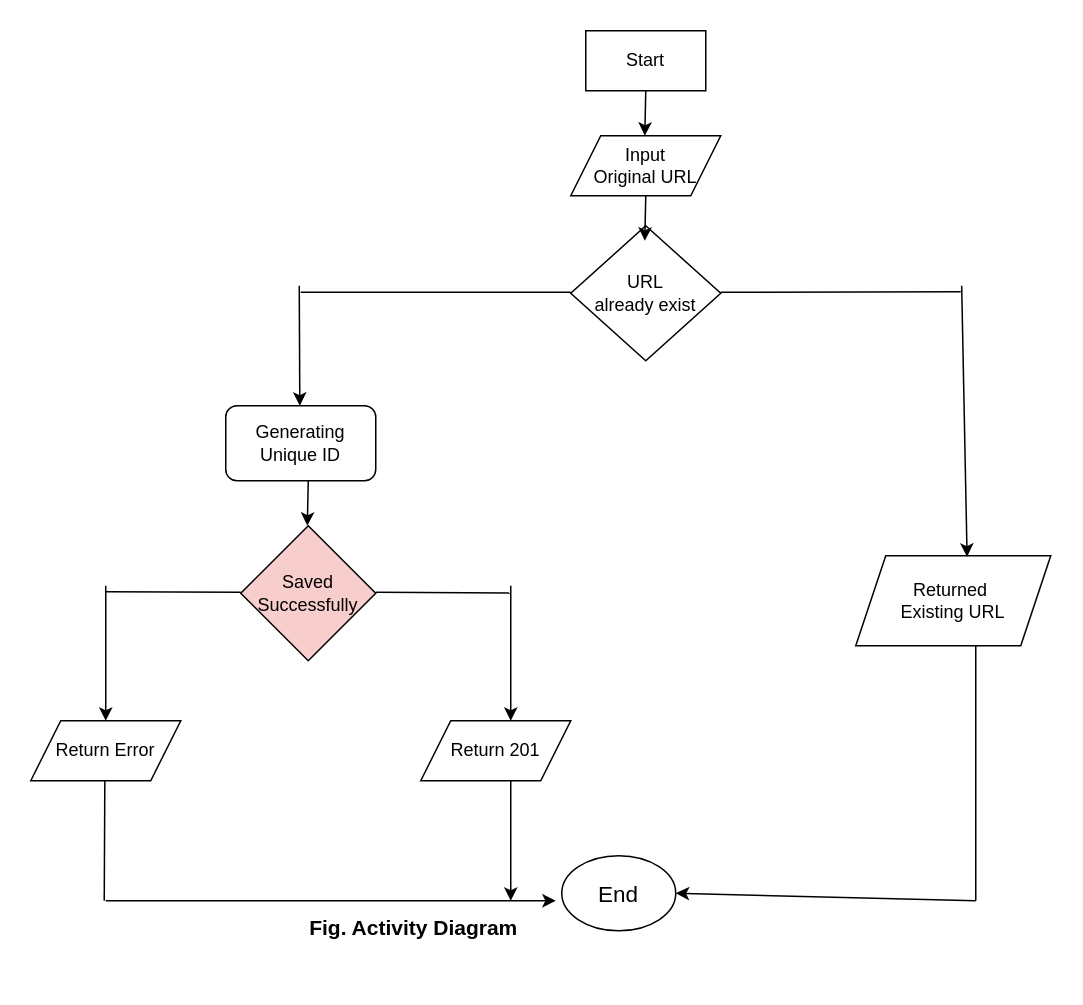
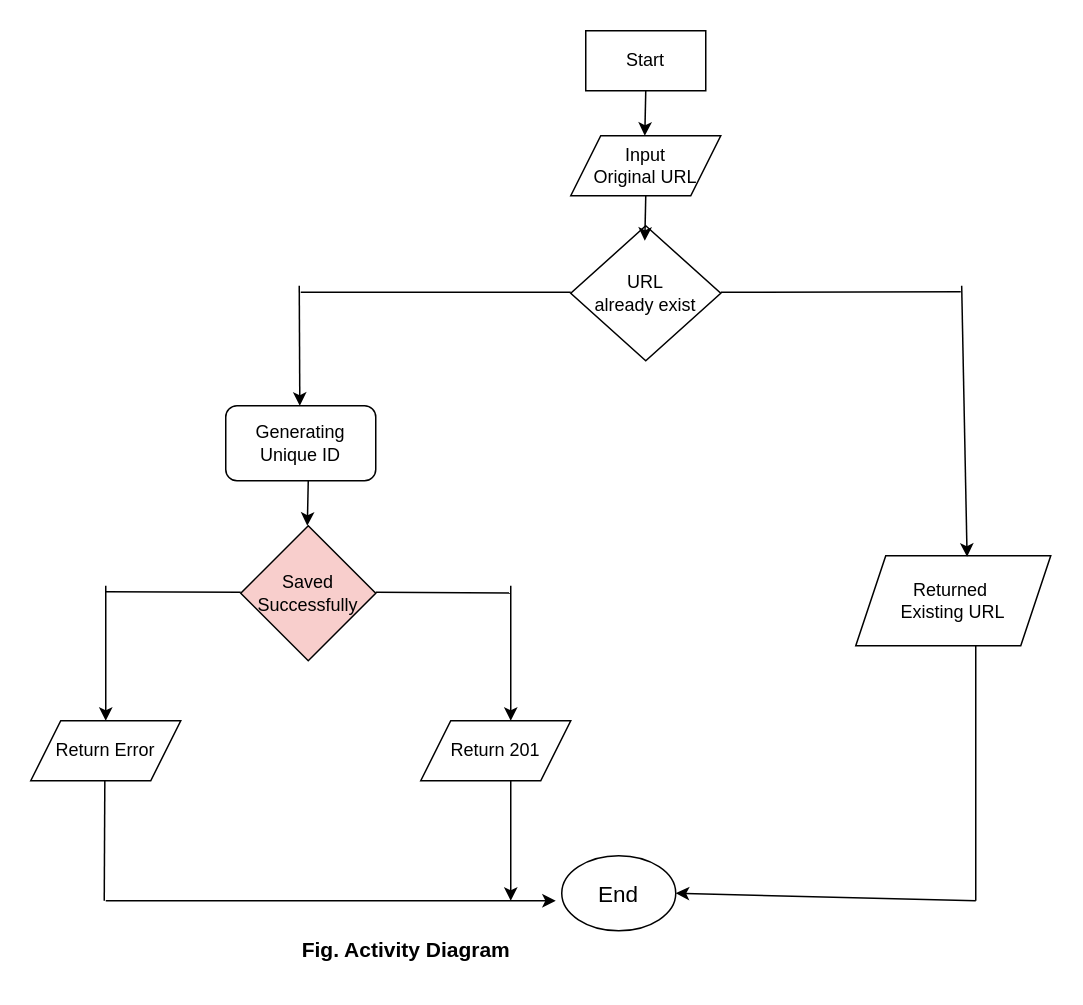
  <mxCell id="0" />
  <mxCell id="1" parent="0" />
  <mxCell id="2" value="Start" style="whiteSpace=wrap;html=1;rounded=0;" vertex="1" parent="1"><mxGeometry x="390" y="20" width="80" height="40" as="geometry" /></mxCell>
  <mxCell id="3" value="Input&lt;div&gt;Original URL&lt;/div&gt;" style="shape=parallelogram;perimeter=parallelogramPerimeter;whiteSpace=wrap;html=1;fixedSize=1;" vertex="1" parent="1"><mxGeometry x="380" y="90" width="100" height="40" as="geometry" /></mxCell>
  <mxCell id="4" value="URL&lt;div&gt;already exist&lt;/div&gt;" style="rhombus;whiteSpace=wrap;html=1;" vertex="1" parent="1"><mxGeometry x="380" y="150" width="100" height="90" as="geometry" /></mxCell>
  <mxCell id="5" value="Generating Unique ID" style="rounded=1;whiteSpace=wrap;html=1;" vertex="1" parent="1"><mxGeometry x="150" y="270" width="100" height="50" as="geometry" /></mxCell>
  <mxCell id="6" value="Saved&lt;br&gt;Successfully" style="rhombus;whiteSpace=wrap;html=1;fillColor=#f8cecc;" vertex="1" parent="1"><mxGeometry x="160" y="350" width="90" height="90" as="geometry" /></mxCell>
  <mxCell id="7" value="Return Error" style="shape=parallelogram;perimeter=parallelogramPerimeter;whiteSpace=wrap;html=1;fixedSize=1;" vertex="1" parent="1"><mxGeometry x="20" y="480" width="100" height="40" as="geometry" /></mxCell>
  <mxCell id="8" value="Return 201" style="shape=parallelogram;perimeter=parallelogramPerimeter;whiteSpace=wrap;html=1;fixedSize=1;" vertex="1" parent="1"><mxGeometry x="280" y="480" width="100" height="40" as="geometry" /></mxCell>
  <mxCell id="9" value="Returned&amp;nbsp;&lt;div&gt;Existing URL&lt;/div&gt;" style="shape=parallelogram;perimeter=parallelogramPerimeter;whiteSpace=wrap;html=1;fixedSize=1;" vertex="1" parent="1"><mxGeometry x="570" y="370" width="130" height="60" as="geometry" /></mxCell>
  <mxCell id="10" value="" style="endArrow=classic;html=1;rounded=0;exitX=0.5;exitY=1;exitDx=0;exitDy=0;" edge="1" parent="1" source="2"><mxGeometry width="50" height="50" relative="1" as="geometry"><mxPoint x="430" y="70" as="sourcePoint" /><mxPoint x="429.38" y="90" as="targetPoint" /></mxGeometry></mxCell>
  <mxCell id="11" value="" style="endArrow=none;html=1;rounded=0;" edge="1" parent="1"><mxGeometry width="50" height="50" relative="1" as="geometry"><mxPoint x="200" y="194.37" as="sourcePoint" /><mxPoint x="380" y="194.37" as="targetPoint" /></mxGeometry></mxCell>
  <mxCell id="12" value="" style="endArrow=none;html=1;rounded=0;" edge="1" parent="1"><mxGeometry width="50" height="50" relative="1" as="geometry"><mxPoint x="480" y="194.37" as="sourcePoint" /><mxPoint x="640" y="194" as="targetPoint" /></mxGeometry></mxCell>
  <mxCell id="13" value="" style="endArrow=classic;html=1;rounded=0;exitX=0.5;exitY=1;exitDx=0;exitDy=0;" edge="1" parent="1"><mxGeometry width="50" height="50" relative="1" as="geometry"><mxPoint x="430" y="130" as="sourcePoint" /><mxPoint x="429.38" y="160" as="targetPoint" /></mxGeometry></mxCell>
  <mxCell id="14" value="" style="endArrow=classic;html=1;rounded=0;exitX=0.5;exitY=1;exitDx=0;exitDy=0;entryX=0.571;entryY=0.012;entryDx=0;entryDy=0;entryPerimeter=0;" edge="1" parent="1" target="9"><mxGeometry width="50" height="50" relative="1" as="geometry"><mxPoint x="640.62" y="190" as="sourcePoint" /><mxPoint x="640" y="220" as="targetPoint" /></mxGeometry></mxCell>
  <mxCell id="15" value="" style="endArrow=classic;html=1;rounded=0;" edge="1" parent="1"><mxGeometry width="50" height="50" relative="1" as="geometry"><mxPoint x="199" y="190" as="sourcePoint" /><mxPoint x="199.38" y="270" as="targetPoint" /></mxGeometry></mxCell>
  <mxCell id="16" value="" style="endArrow=classic;html=1;rounded=0;exitX=0.5;exitY=1;exitDx=0;exitDy=0;" edge="1" parent="1"><mxGeometry width="50" height="50" relative="1" as="geometry"><mxPoint x="205" y="320" as="sourcePoint" /><mxPoint x="204.38" y="350" as="targetPoint" /></mxGeometry></mxCell>
  <mxCell id="17" value="" style="endArrow=none;html=1;rounded=0;" edge="1" parent="1"><mxGeometry width="50" height="50" relative="1" as="geometry"><mxPoint x="70" y="394" as="sourcePoint" /><mxPoint x="160" y="394.38" as="targetPoint" /></mxGeometry></mxCell>
  <mxCell id="18" value="" style="endArrow=classic;html=1;rounded=0;exitX=0.5;exitY=1;exitDx=0;exitDy=0;entryX=0.5;entryY=0;entryDx=0;entryDy=0;" edge="1" parent="1" target="7"><mxGeometry width="50" height="50" relative="1" as="geometry"><mxPoint x="70" y="390" as="sourcePoint" /><mxPoint x="69.38" y="450" as="targetPoint" /></mxGeometry></mxCell>
  <mxCell id="19" value="" style="endArrow=none;html=1;rounded=0;" edge="1" parent="1"><mxGeometry width="50" height="50" relative="1" as="geometry"><mxPoint x="250" y="394.38" as="sourcePoint" /><mxPoint x="340" y="394.76" as="targetPoint" /></mxGeometry></mxCell>
  <mxCell id="20" value="" style="endArrow=classic;html=1;rounded=0;exitX=0.5;exitY=1;exitDx=0;exitDy=0;entryX=0.5;entryY=0;entryDx=0;entryDy=0;" edge="1" parent="1"><mxGeometry width="50" height="50" relative="1" as="geometry"><mxPoint x="340" y="390" as="sourcePoint" /><mxPoint x="340" y="480" as="targetPoint" /></mxGeometry></mxCell>
  <mxCell id="21" value="&lt;font style=&quot;font-size: 15px;&quot;&gt;End&lt;/font&gt;" style="ellipse;whiteSpace=wrap;html=1;" vertex="1" parent="1"><mxGeometry x="374" y="570" width="76" height="50" as="geometry" /></mxCell>
  <mxCell id="22" value="" style="endArrow=none;html=1;rounded=0;" edge="1" parent="1"><mxGeometry width="50" height="50" relative="1" as="geometry"><mxPoint x="69.38" y="520" as="sourcePoint" /><mxPoint x="69" y="600" as="targetPoint" /></mxGeometry></mxCell>
  <mxCell id="23" value="" style="endArrow=classic;html=1;rounded=0;" edge="1" parent="1"><mxGeometry width="50" height="50" relative="1" as="geometry"><mxPoint x="70" y="600" as="sourcePoint" /><mxPoint x="370" y="600" as="targetPoint" /></mxGeometry></mxCell>
  <mxCell id="24" value="" style="endArrow=classic;html=1;rounded=0;exitX=0.5;exitY=1;exitDx=0;exitDy=0;" edge="1" parent="1"><mxGeometry width="50" height="50" relative="1" as="geometry"><mxPoint x="340" y="520" as="sourcePoint" /><mxPoint x="340" y="600" as="targetPoint" /></mxGeometry></mxCell>
  <mxCell id="25" value="" style="endArrow=none;html=1;rounded=0;" edge="1" parent="1"><mxGeometry width="50" height="50" relative="1" as="geometry"><mxPoint x="650" y="430" as="sourcePoint" /><mxPoint x="650" y="600" as="targetPoint" /></mxGeometry></mxCell>
  <mxCell id="26" value="" style="endArrow=classic;html=1;rounded=0;entryX=1;entryY=0.5;entryDx=0;entryDy=0;" edge="1" parent="1" target="21"><mxGeometry width="50" height="50" relative="1" as="geometry"><mxPoint x="650" y="600" as="sourcePoint" /><mxPoint x="550" y="570" as="targetPoint" /></mxGeometry></mxCell>
- <mxCell id="27" value="&lt;font style=&quot;font-size: 14px;&quot;&gt;&lt;b style=&quot;&quot;&gt;Fig. Activity Diagram&lt;/b&gt;&lt;/font&gt;" style="text;html=1;align=center;verticalAlign=middle;resizable=0;points=[];autosize=1;strokeColor=none;fillColor=none;" vertex="1" parent="1"><mxGeometry x="195" y="603" width="160" height="30" as="geometry" /></mxCell>
+ <mxCell id="27" value="&lt;font style=&quot;font-size: 14px;&quot;&gt;&lt;b style=&quot;&quot;&gt;Fig. Activity Diagram&lt;/b&gt;&lt;/font&gt;" style="text;html=1;align=center;verticalAlign=middle;resizable=0;points=[];autosize=1;strokeColor=none;fillColor=none;" vertex="1" parent="1"><mxGeometry x="190" y="618" width="160" height="30" as="geometry" /></mxCell>
